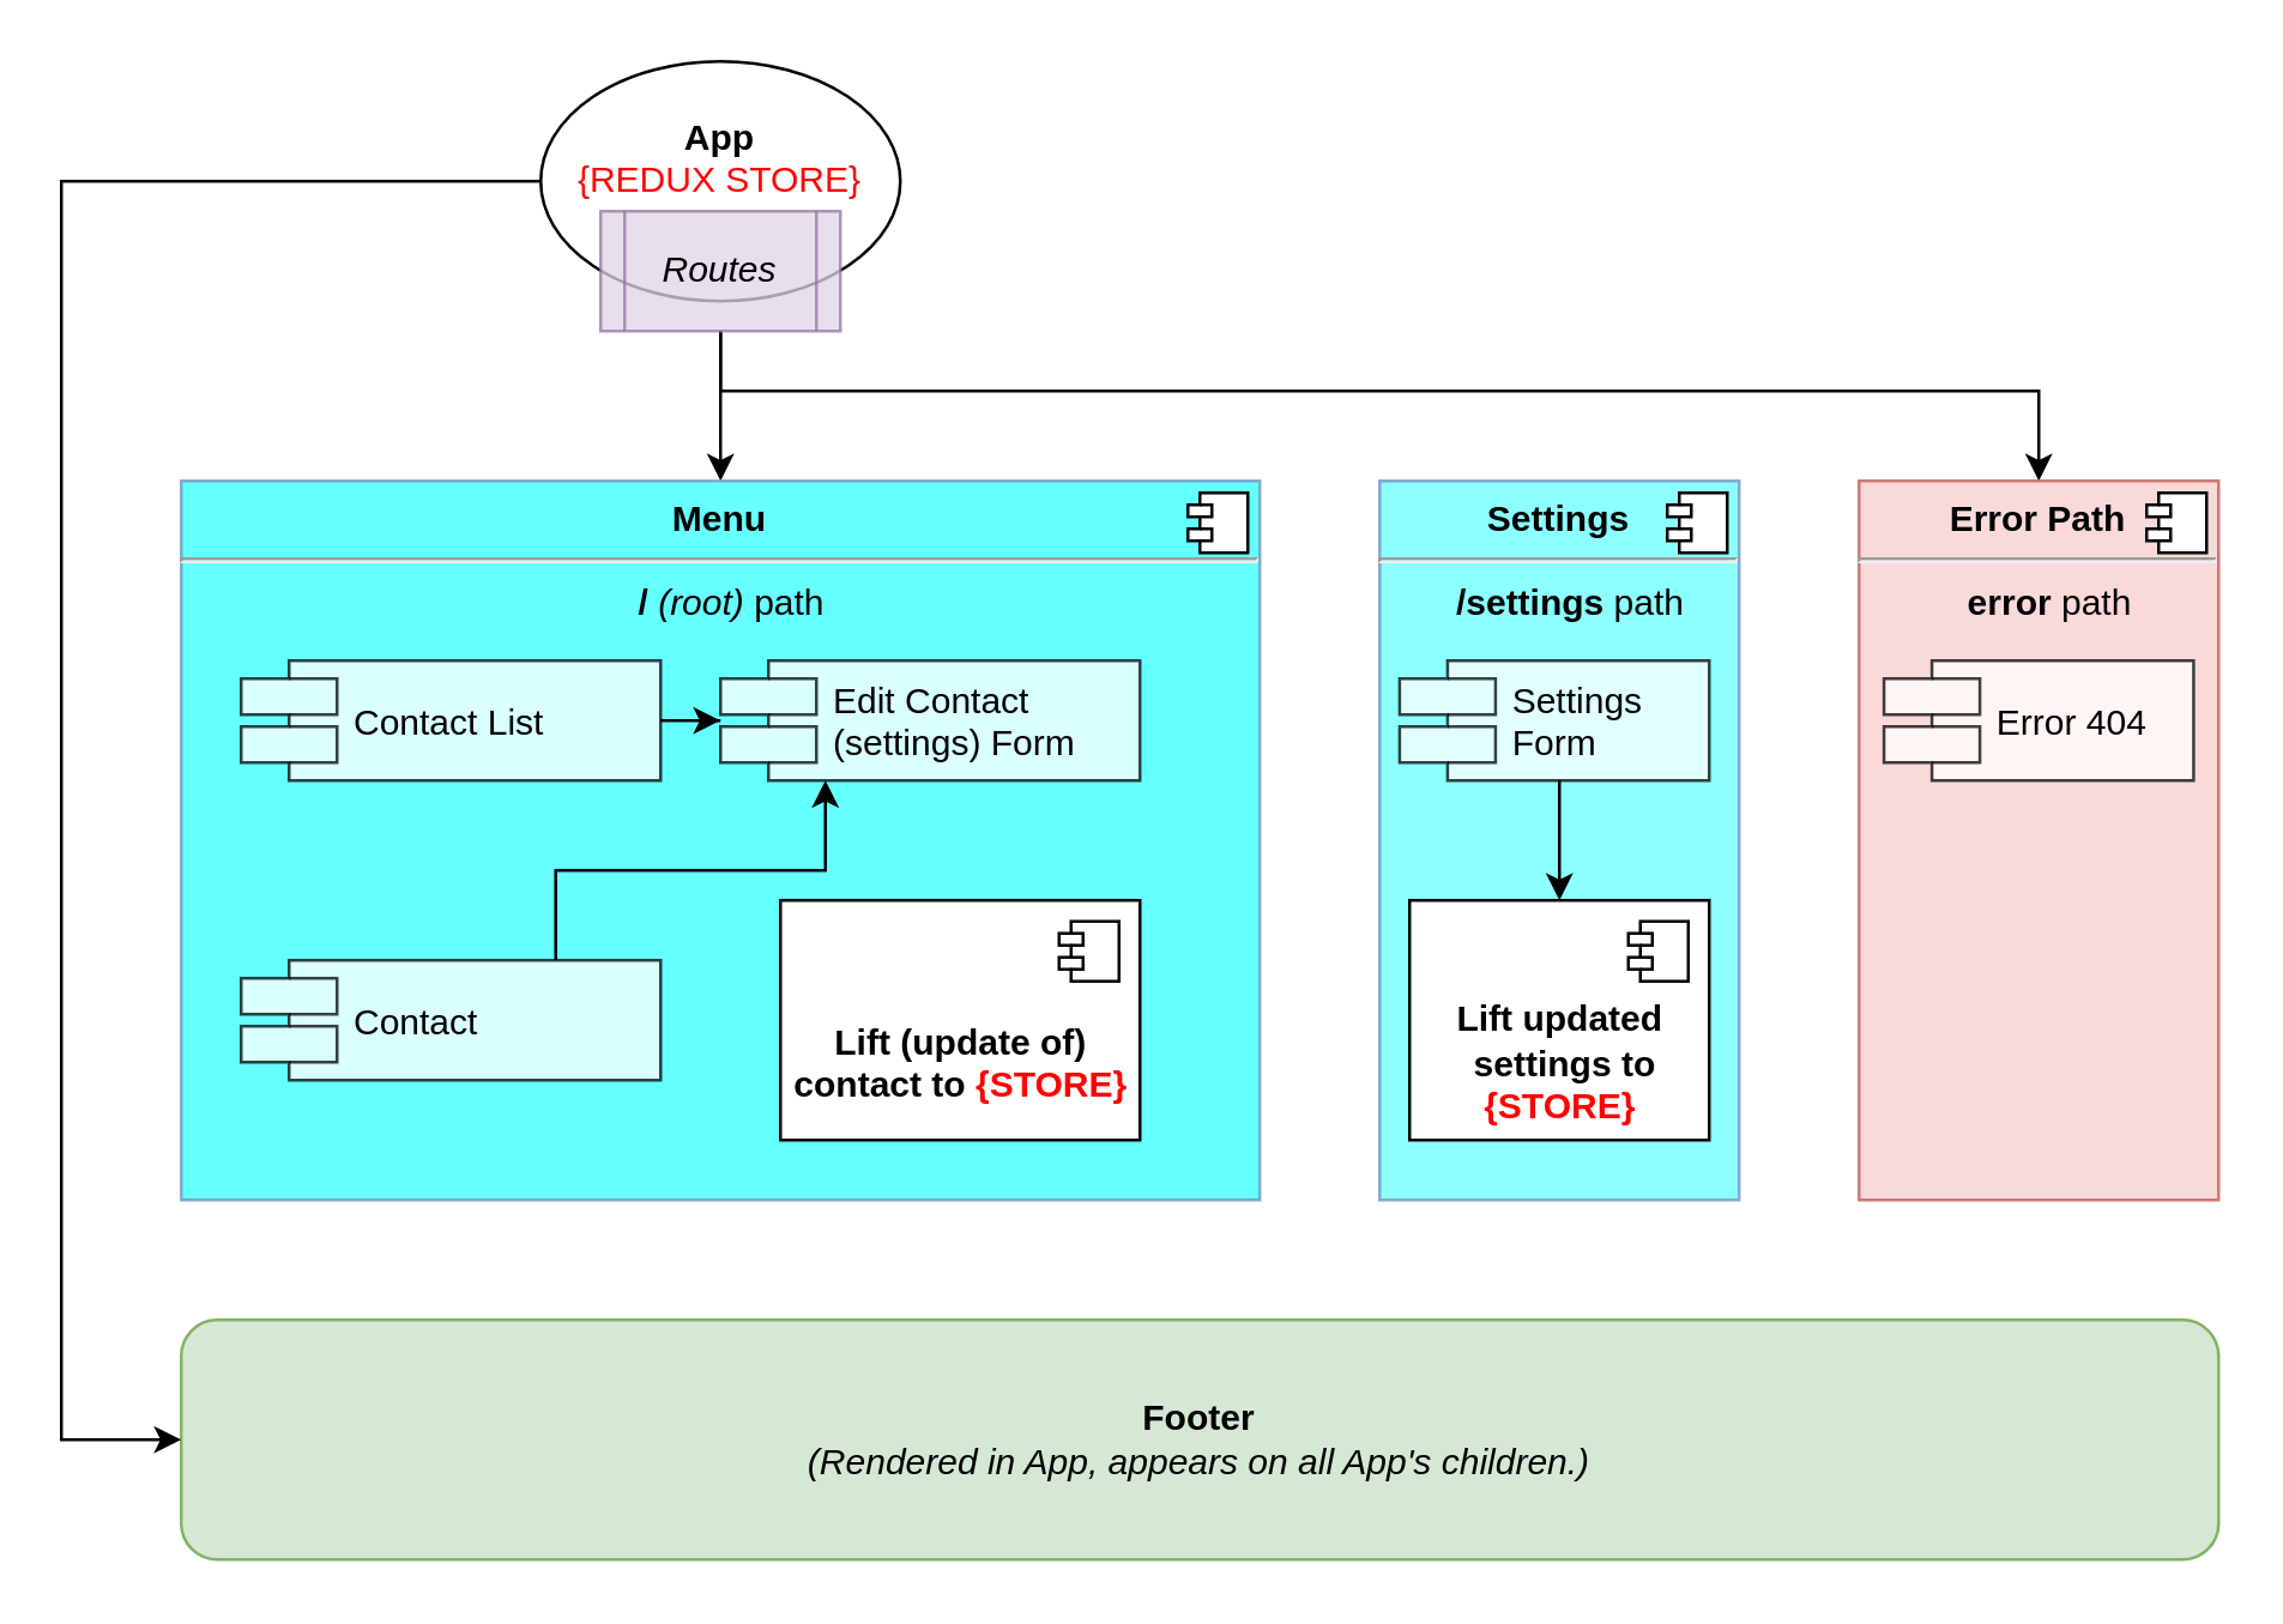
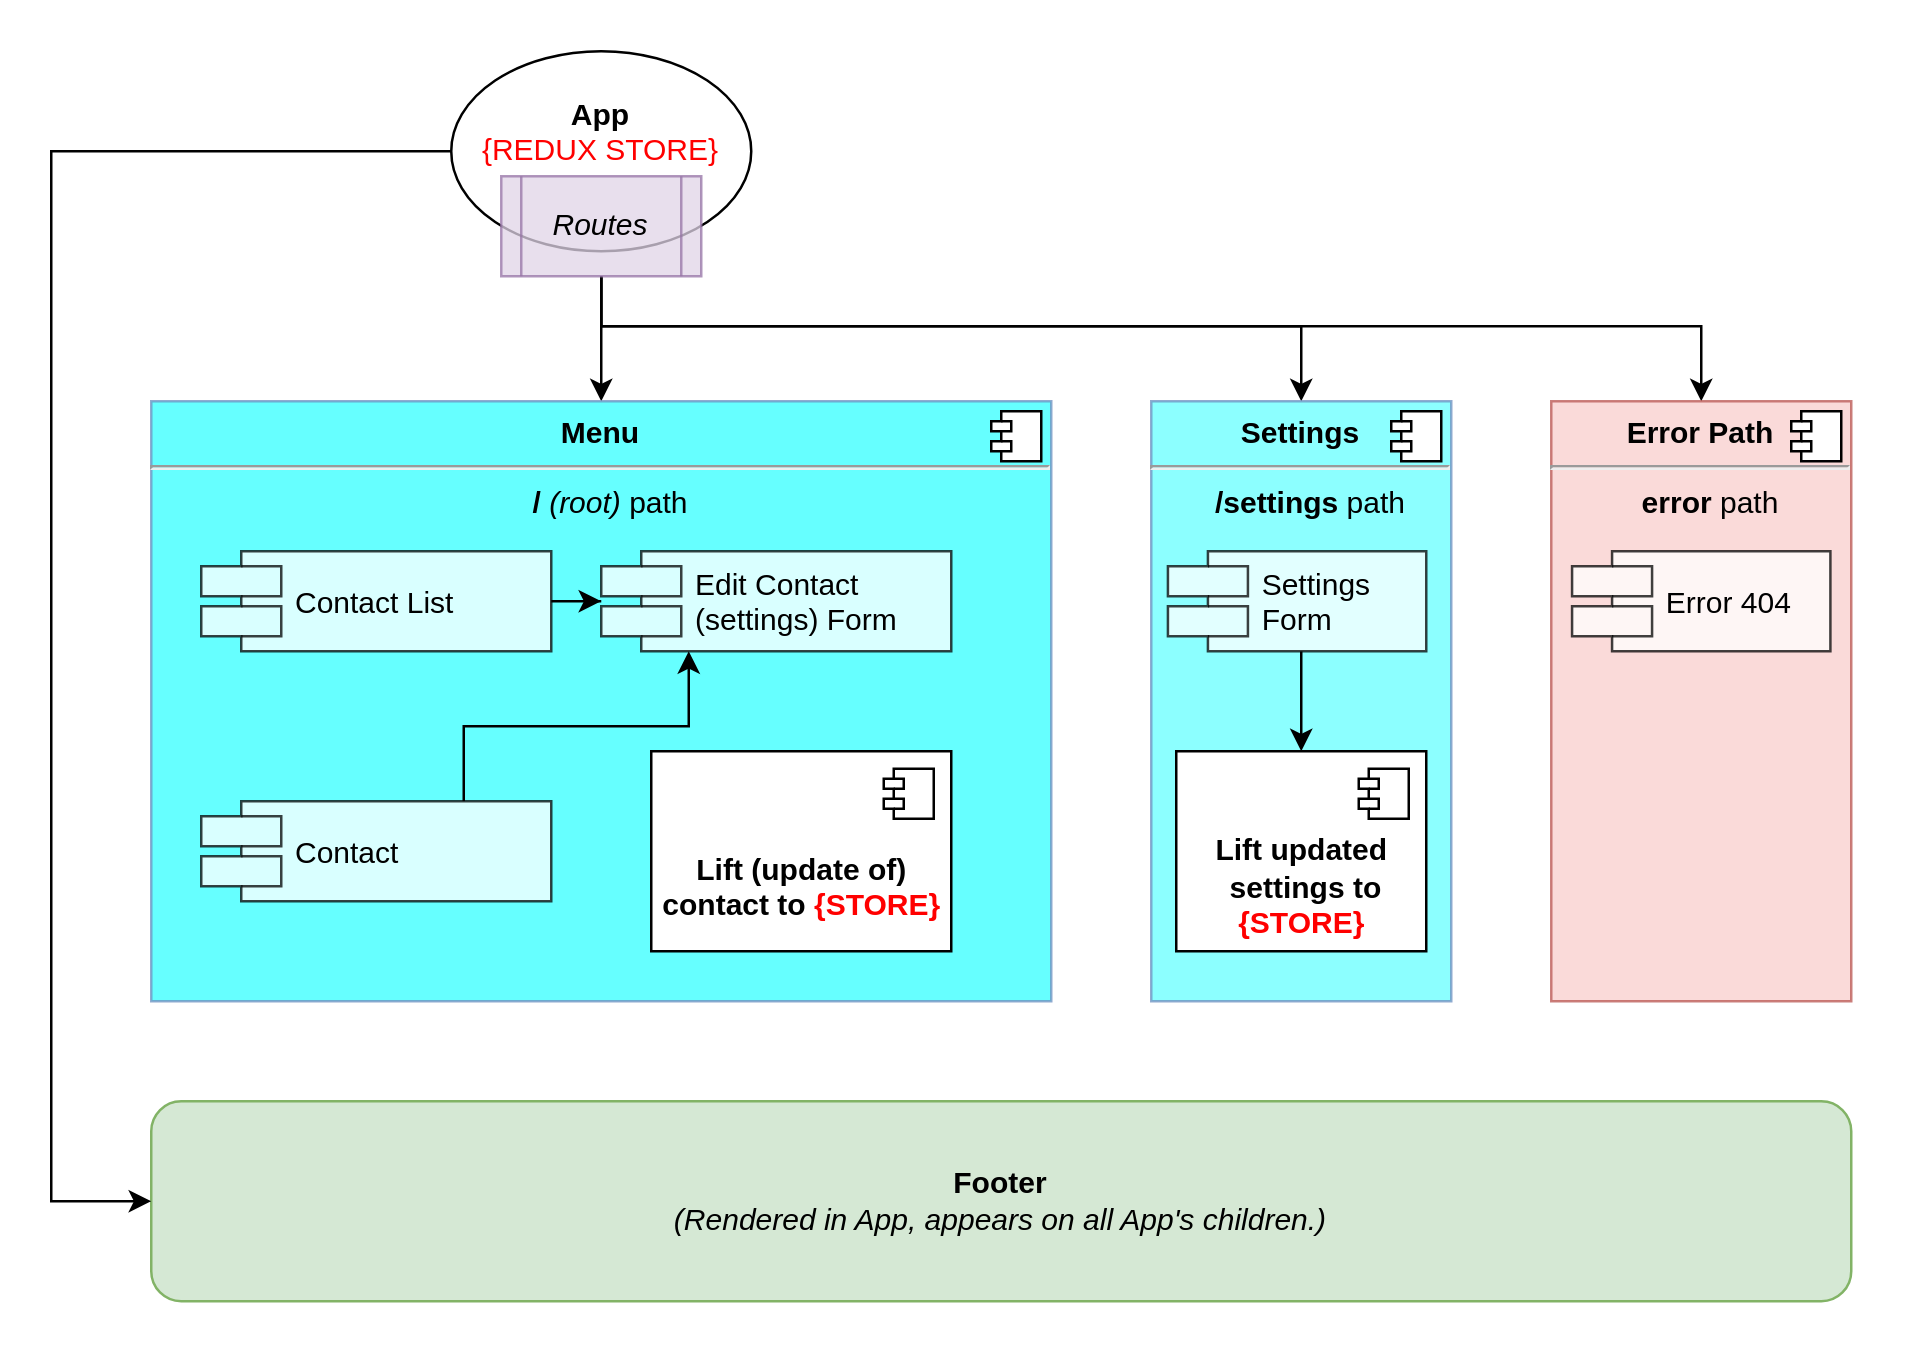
  <mxCell id="0" />
  <mxCell id="1" parent="0" />
  <mxCell id="2" value="&lt;div&gt;&lt;b&gt;Footer&lt;/b&gt;&lt;/div&gt;&lt;div&gt;&lt;i&gt;(Rendered in App, appears on all App's children.)&lt;/i&gt;&lt;br&gt;&lt;/div&gt;" style="rounded=1;whiteSpace=wrap;html=1;fillColor=#d5e8d4;strokeColor=#82b366;" parent="1" vertex="1"><mxGeometry x="60" y="440" width="680" height="80" as="geometry" /></mxCell>
  <mxCell id="3" value="" style="edgeStyle=orthogonalEdgeStyle;rounded=0;orthogonalLoop=1;jettySize=auto;html=1;entryX=0;entryY=0.5;entryDx=0;entryDy=0;exitX=0;exitY=0.5;exitDx=0;exitDy=0;" parent="1" source="4" target="2" edge="1"><mxGeometry relative="1" as="geometry"><mxPoint x="160" y="-60" as="targetPoint" /><Array as="points"><mxPoint x="20" y="60" /><mxPoint x="20" y="480" /></Array></mxGeometry></mxCell>
  <mxCell id="4" value="&lt;div&gt;&lt;b&gt;App&lt;/b&gt; &lt;br&gt;&lt;/div&gt;&lt;div&gt;&lt;font color=&quot;#FF0000&quot;&gt;{REDUX STORE}&lt;/font&gt;&lt;/div&gt;&lt;div&gt;&lt;br&gt;&lt;/div&gt;" style="ellipse;whiteSpace=wrap;html=1;" parent="1" vertex="1"><mxGeometry x="180" y="20" width="120" height="80" as="geometry" /></mxCell>
  <mxCell id="5" value="" style="edgeStyle=orthogonalEdgeStyle;rounded=0;orthogonalLoop=1;jettySize=auto;html=1;exitX=0.5;exitY=1;exitDx=0;exitDy=0;" parent="1" source="8" target="9" edge="1"><mxGeometry relative="1" as="geometry"><Array as="points"><mxPoint x="240" y="140" /><mxPoint x="240" y="140" /></Array></mxGeometry></mxCell>
+ <mxCell id="6" style="edgeStyle=orthogonalEdgeStyle;rounded=0;orthogonalLoop=1;jettySize=auto;html=1;exitX=0.5;exitY=1;exitDx=0;exitDy=0;" parent="1" source="8" target="19" edge="1"><mxGeometry relative="1" as="geometry"><Array as="points"><mxPoint x="240" y="130" /><mxPoint x="520" y="130" /></Array></mxGeometry></mxCell>
  <mxCell id="7" style="edgeStyle=orthogonalEdgeStyle;rounded=0;orthogonalLoop=1;jettySize=auto;html=1;exitX=0.5;exitY=1;exitDx=0;exitDy=0;" parent="1" source="8" target="25" edge="1"><mxGeometry relative="1" as="geometry"><Array as="points"><mxPoint x="240" y="130" /><mxPoint x="680" y="130" /></Array></mxGeometry></mxCell>
  <mxCell id="8" value="&lt;i&gt;Routes&lt;/i&gt;" style="shape=process;whiteSpace=wrap;html=1;backgroundOutline=1;fillColor=#e1d5e7;strokeColor=#9673a6;opacity=75;" parent="1" vertex="1"><mxGeometry x="200" y="70" width="80" height="40" as="geometry" /></mxCell>
  <mxCell id="9" value="&lt;p style=&quot;margin: 0px ; margin-top: 6px ; text-align: center&quot;&gt;&lt;b&gt;Menu&lt;/b&gt;&lt;/p&gt;&lt;hr&gt;&lt;p style=&quot;margin: 0px ; margin-left: 8px&quot; align=&quot;center&quot;&gt;&lt;b&gt;/&lt;/b&gt; &lt;i&gt;(root)&lt;/i&gt; path&lt;/p&gt;" style="align=left;overflow=fill;html=1;opacity=75;fillColor=#33FFFF;strokeColor=#6c8ebf;" parent="1" vertex="1"><mxGeometry x="60" y="160" width="360" height="240" as="geometry" /></mxCell>
  <mxCell id="10" value="" style="shape=component;jettyWidth=8;jettyHeight=4;" parent="9" vertex="1"><mxGeometry x="1" width="20" height="20" relative="1" as="geometry"><mxPoint x="-24" y="4" as="offset" /></mxGeometry></mxCell>
  <mxCell id="11" value="Contact List" style="shape=component;align=left;spacingLeft=36;opacity=75;" parent="9" vertex="1"><mxGeometry x="20" y="60" width="140" height="40" as="geometry" /></mxCell>
  <mxCell id="12" value="" style="edgeStyle=orthogonalEdgeStyle;rounded=0;orthogonalLoop=1;jettySize=auto;html=1;exitX=0.75;exitY=0;exitDx=0;exitDy=0;entryX=0.25;entryY=1;entryDx=0;entryDy=0;" parent="9" source="13" target="17" edge="1"><mxGeometry relative="1" as="geometry"><Array as="points"><mxPoint x="125" y="130" /><mxPoint x="215" y="130" /></Array></mxGeometry></mxCell>
  <mxCell id="13" value="Contact" style="shape=component;align=left;spacingLeft=36;opacity=75;" parent="9" vertex="1"><mxGeometry x="20" y="160" width="140" height="40" as="geometry" /></mxCell>
  <mxCell id="14" value="" style="edgeStyle=orthogonalEdgeStyle;rounded=0;orthogonalLoop=1;jettySize=auto;html=1;" parent="9" source="11" target="17" edge="1"><mxGeometry relative="1" as="geometry"><mxPoint x="139.5" y="140" as="targetPoint" /></mxGeometry></mxCell>
  <mxCell id="15" value="&lt;div&gt;&lt;br&gt;&lt;/div&gt;&lt;div&gt;&lt;br&gt;&lt;/div&gt;&lt;div&gt;&lt;b&gt;Lift (update of)&lt;/b&gt;&lt;/div&gt;&lt;div&gt;&lt;b&gt; contact to &lt;font color=&quot;#ff0000&quot;&gt;{STORE}&lt;/font&gt;&lt;/b&gt;&lt;/div&gt;" style="html=1;" parent="9" vertex="1"><mxGeometry x="200" y="140" width="120" height="80" as="geometry" /></mxCell>
  <mxCell id="16" value="" style="shape=component;jettyWidth=8;jettyHeight=4;" parent="15" vertex="1"><mxGeometry x="1" width="20" height="20" relative="1" as="geometry"><mxPoint x="-27" y="7" as="offset" /></mxGeometry></mxCell>
  <mxCell id="17" value="Edit Contact&#10;(settings) Form" style="shape=component;align=left;spacingLeft=36;opacity=75;" parent="9" vertex="1"><mxGeometry x="180" y="60" width="140" height="40" as="geometry" /></mxCell>
  <mxCell id="18" style="edgeStyle=orthogonalEdgeStyle;rounded=0;orthogonalLoop=1;jettySize=auto;html=1;exitX=0.5;exitY=1;exitDx=0;exitDy=0;" parent="1" source="9" target="9" edge="1"><mxGeometry relative="1" as="geometry" /></mxCell>
  <mxCell id="19" value="&lt;p style=&quot;margin: 0px ; margin-top: 6px ; text-align: center&quot;&gt;&lt;b&gt;Settings&lt;br&gt;&lt;/b&gt;&lt;/p&gt;&lt;hr&gt;&lt;p style=&quot;margin: 0px ; margin-left: 8px&quot; align=&quot;center&quot;&gt;&lt;b&gt;/settings&lt;/b&gt; path&lt;/p&gt;" style="align=left;overflow=fill;html=1;opacity=75;fillColor=#66FFFF;strokeColor=#6c8ebf;" parent="1" vertex="1"><mxGeometry x="460" y="160" width="120" height="240" as="geometry" /></mxCell>
  <mxCell id="20" value="" style="shape=component;jettyWidth=8;jettyHeight=4;" parent="19" vertex="1"><mxGeometry x="1" width="20" height="20" relative="1" as="geometry"><mxPoint x="-24" y="4" as="offset" /></mxGeometry></mxCell>
  <mxCell id="21" value="" style="edgeStyle=orthogonalEdgeStyle;rounded=0;orthogonalLoop=1;jettySize=auto;html=1;" parent="19" source="22" target="23" edge="1"><mxGeometry relative="1" as="geometry"><Array as="points"><mxPoint x="60" y="130" /><mxPoint x="60" y="130" /></Array></mxGeometry></mxCell>
  <mxCell id="22" value="Settings&#10; Form" style="shape=component;align=left;spacingLeft=36;opacity=75;" parent="19" vertex="1"><mxGeometry x="6.67" y="60" width="103.33" height="40" as="geometry" /></mxCell>
  <mxCell id="23" value="&lt;div&gt;&lt;br&gt;&lt;/div&gt;&lt;div&gt;&lt;br&gt;&lt;/div&gt;&lt;div&gt;&lt;b&gt;Lift updated&lt;/b&gt;&lt;/div&gt;&lt;div&gt;&lt;b&gt;&amp;nbsp;settings to&lt;font color=&quot;#ff0000&quot;&gt;&lt;br&gt;&lt;/font&gt;&lt;/b&gt;&lt;/div&gt;&lt;div&gt;&lt;b&gt;&lt;font color=&quot;#ff0000&quot;&gt; {STORE}&lt;/font&gt;&lt;/b&gt;&lt;/div&gt;" style="html=1;" parent="19" vertex="1"><mxGeometry x="10" y="140" width="100" height="80" as="geometry" /></mxCell>
  <mxCell id="24" value="" style="shape=component;jettyWidth=8;jettyHeight=4;" parent="23" vertex="1"><mxGeometry x="1" width="20" height="20" relative="1" as="geometry"><mxPoint x="-27" y="7" as="offset" /></mxGeometry></mxCell>
  <mxCell id="25" value="&lt;p style=&quot;margin: 0px ; margin-top: 6px ; text-align: center&quot;&gt;&lt;b&gt;Error Path&lt;br&gt;&lt;/b&gt;&lt;/p&gt;&lt;hr&gt;&lt;p style=&quot;margin: 0px ; margin-left: 8px&quot; align=&quot;center&quot;&gt;&lt;b&gt;error&lt;/b&gt; path&lt;/p&gt;" style="align=left;overflow=fill;html=1;opacity=75;fillColor=#f8cecc;strokeColor=#b85450;" parent="1" vertex="1"><mxGeometry x="620" y="160" width="120" height="240" as="geometry" /></mxCell>
  <mxCell id="26" value="" style="shape=component;jettyWidth=8;jettyHeight=4;" parent="25" vertex="1"><mxGeometry x="1" width="20" height="20" relative="1" as="geometry"><mxPoint x="-24" y="4" as="offset" /></mxGeometry></mxCell>
  <mxCell id="27" value="Error 404" style="shape=component;align=left;spacingLeft=36;opacity=75;" parent="25" vertex="1"><mxGeometry x="8.33" y="60" width="103.33" height="40" as="geometry" /></mxCell>
